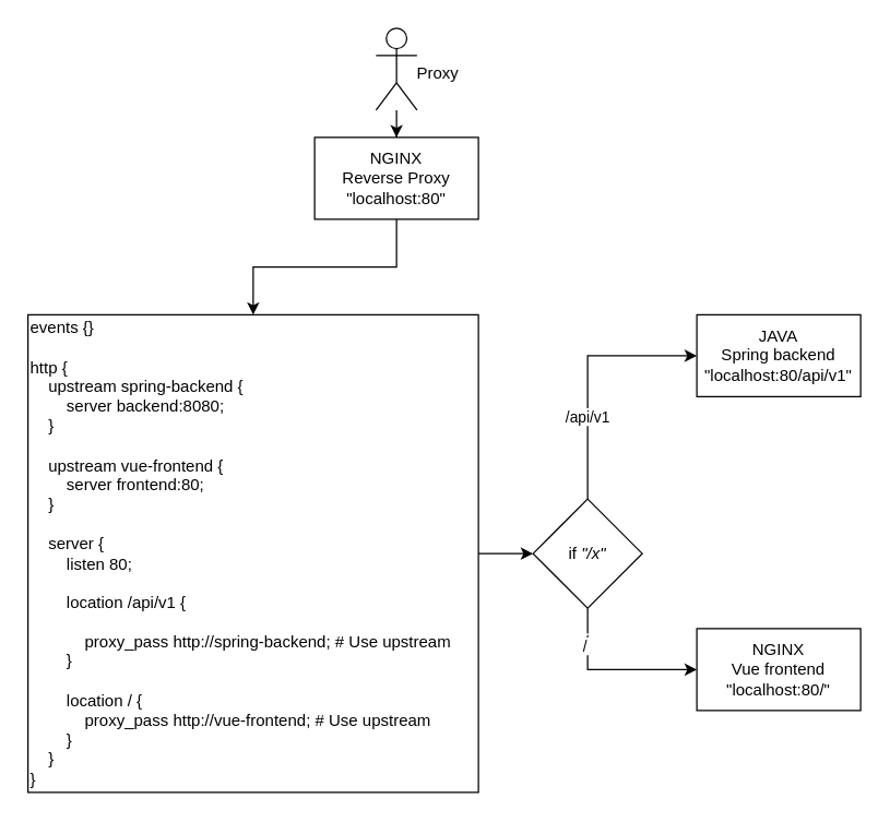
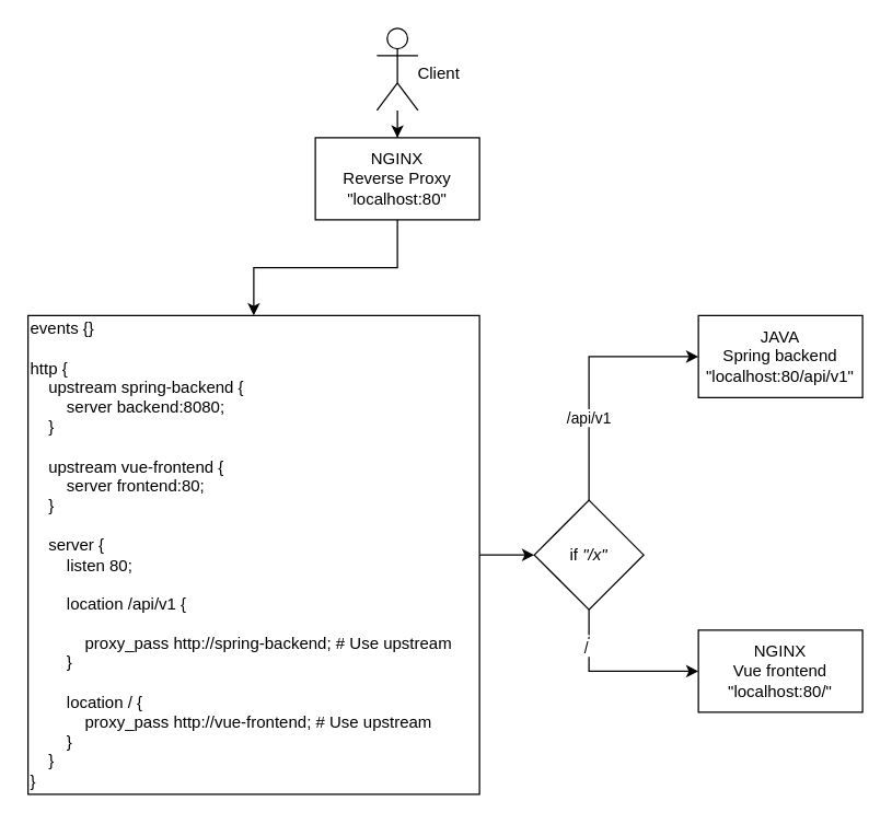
  <mxCell id="0" />
  <mxCell id="1" parent="0" />
  <mxCell id="2" value="" style="edgeStyle=orthogonalEdgeStyle;rounded=0;orthogonalLoop=1;jettySize=auto;html=1;" edge="1" parent="1" source="3" target="5"><mxGeometry relative="1" as="geometry" /></mxCell>
  <mxCell id="3" value="&lt;div&gt;NGINX&lt;/div&gt;&lt;div&gt;Reverse Proxy&lt;/div&gt;&quot;localhost:80&quot;" style="whiteSpace=wrap;html=1;" vertex="1" parent="1"><mxGeometry x="230" y="100" width="120" height="60" as="geometry" /></mxCell>
  <mxCell id="4" style="edgeStyle=orthogonalEdgeStyle;rounded=0;orthogonalLoop=1;jettySize=auto;html=1;exitX=1;exitY=0.5;exitDx=0;exitDy=0;entryX=0;entryY=0.5;entryDx=0;entryDy=0;" edge="1" parent="1" source="5" target="14"><mxGeometry relative="1" as="geometry" /></mxCell>
  <mxCell id="5" value="&lt;div align=&quot;left&quot;&gt;events {}&lt;br&gt;&lt;br&gt;http {&lt;br&gt;&amp;nbsp;&amp;nbsp;&amp;nbsp; upstream spring-backend {&lt;br&gt;&amp;nbsp;&amp;nbsp;&amp;nbsp;&amp;nbsp;&amp;nbsp;&amp;nbsp;&amp;nbsp; server backend:8080;&lt;br&gt;&amp;nbsp;&amp;nbsp;&amp;nbsp; }&lt;br&gt;&lt;br&gt;&amp;nbsp;&amp;nbsp;&amp;nbsp; upstream vue-frontend {&lt;br&gt;&amp;nbsp;&amp;nbsp;&amp;nbsp;&amp;nbsp;&amp;nbsp;&amp;nbsp;&amp;nbsp; server frontend:80;&lt;br&gt;&amp;nbsp;&amp;nbsp;&amp;nbsp; }&lt;br&gt;&lt;br&gt;&amp;nbsp;&amp;nbsp;&amp;nbsp; server {&lt;br&gt;&amp;nbsp;&amp;nbsp;&amp;nbsp;&amp;nbsp;&amp;nbsp;&amp;nbsp;&amp;nbsp; listen 80;&lt;br&gt;&lt;br&gt;&amp;nbsp;&amp;nbsp;&amp;nbsp;&amp;nbsp;&amp;nbsp;&amp;nbsp;&amp;nbsp; location /api/v1 {&lt;br&gt;&lt;br&gt;&amp;nbsp;&amp;nbsp;&amp;nbsp;&amp;nbsp;&amp;nbsp;&amp;nbsp;&amp;nbsp;&amp;nbsp;&amp;nbsp;&amp;nbsp;&amp;nbsp; proxy_pass http://spring-backend; # Use upstream&lt;br&gt;&amp;nbsp;&amp;nbsp;&amp;nbsp;&amp;nbsp;&amp;nbsp;&amp;nbsp;&amp;nbsp; }&lt;br&gt;&lt;br&gt;&amp;nbsp;&amp;nbsp;&amp;nbsp;&amp;nbsp;&amp;nbsp;&amp;nbsp;&amp;nbsp; location / {&lt;br&gt;&amp;nbsp;&amp;nbsp;&amp;nbsp;&amp;nbsp;&amp;nbsp;&amp;nbsp;&amp;nbsp;&amp;nbsp;&amp;nbsp;&amp;nbsp;&amp;nbsp; proxy_pass http://vue-frontend; # Use upstream&lt;br&gt;&amp;nbsp;&amp;nbsp;&amp;nbsp;&amp;nbsp;&amp;nbsp;&amp;nbsp;&amp;nbsp; }&lt;br&gt;&amp;nbsp;&amp;nbsp;&amp;nbsp; }&lt;br&gt;}&lt;/div&gt;" style="whiteSpace=wrap;html=1;align=left;" vertex="1" parent="1"><mxGeometry x="20" y="230" width="330" height="350" as="geometry" /></mxCell>
  <mxCell id="6" style="edgeStyle=orthogonalEdgeStyle;rounded=0;orthogonalLoop=1;jettySize=auto;html=1;entryX=0.5;entryY=0;entryDx=0;entryDy=0;" edge="1" parent="1" source="7" target="3"><mxGeometry relative="1" as="geometry" /></mxCell>
  <mxCell id="7" value="" style="shape=umlActor;verticalLabelPosition=bottom;verticalAlign=top;html=1;outlineConnect=0;" vertex="1" parent="1"><mxGeometry x="275" y="20" width="30" height="60" as="geometry" /></mxCell>
- <mxCell id="8" value="Proxy" style="text;html=1;align=center;verticalAlign=middle;resizable=0;points=[];autosize=1;strokeColor=none;fillColor=none;" vertex="1" parent="1"><mxGeometry x="290" y="38" width="60" height="30" as="geometry" /></mxCell>
+ <mxCell id="8" value="Client" style="text;html=1;align=center;verticalAlign=middle;resizable=0;points=[];autosize=1;strokeColor=none;fillColor=none;" vertex="1" parent="1"><mxGeometry x="290" y="38" width="60" height="30" as="geometry" /></mxCell>
  <mxCell id="9" style="edgeStyle=orthogonalEdgeStyle;rounded=0;orthogonalLoop=1;jettySize=auto;html=1;exitX=0.5;exitY=0;exitDx=0;exitDy=0;entryX=0;entryY=0.5;entryDx=0;entryDy=0;" edge="1" parent="1" source="14" target="15"><mxGeometry relative="1" as="geometry" /></mxCell>
  <mxCell id="10" value="/api/v1" style="edgeLabel;html=1;align=center;verticalAlign=middle;resizable=0;points=[];" vertex="1" connectable="0" parent="9"><mxGeometry x="-0.344" y="1" relative="1" as="geometry"><mxPoint as="offset" /></mxGeometry></mxCell>
  <mxCell id="11" style="edgeStyle=orthogonalEdgeStyle;rounded=0;orthogonalLoop=1;jettySize=auto;html=1;exitX=0.5;exitY=1;exitDx=0;exitDy=0;entryX=0;entryY=0.5;entryDx=0;entryDy=0;" edge="1" parent="1" source="14" target="16"><mxGeometry relative="1" as="geometry" /></mxCell>
  <mxCell id="12" value="/" style="edgeLabel;html=1;align=center;verticalAlign=middle;resizable=0;points=[];" vertex="1" connectable="0" parent="11"><mxGeometry x="-0.618" y="-2" relative="1" as="geometry"><mxPoint as="offset" /></mxGeometry></mxCell>
  <mxCell id="13" value="&lt;div&gt;/&amp;nbsp;&amp;nbsp; &lt;br&gt;&lt;/div&gt;" style="edgeLabel;html=1;align=center;verticalAlign=middle;resizable=0;points=[];" vertex="1" connectable="0" parent="11"><mxGeometry x="-0.563" relative="1" as="geometry"><mxPoint as="offset" /></mxGeometry></mxCell>
  <mxCell id="14" value="if &lt;i&gt;&quot;/x&quot;&lt;/i&gt;" style="rhombus;whiteSpace=wrap;html=1;" vertex="1" parent="1"><mxGeometry x="390" y="365" width="80" height="80" as="geometry" /></mxCell>
  <mxCell id="15" value="&lt;div&gt;JAVA&lt;/div&gt;&lt;div&gt;Spring backend&lt;/div&gt;&lt;div&gt;&quot;localhost:80/api/v1&quot;&lt;br&gt;&lt;/div&gt;" style="whiteSpace=wrap;html=1;" vertex="1" parent="1"><mxGeometry x="510" y="230" width="120" height="60" as="geometry" /></mxCell>
  <mxCell id="16" value="&lt;div&gt;NGINX&lt;/div&gt;&lt;div&gt;Vue frontend&lt;br&gt;&lt;/div&gt;&lt;div&gt;&quot;localhost:80/&quot;&lt;br&gt;&lt;/div&gt;" style="whiteSpace=wrap;html=1;" vertex="1" parent="1"><mxGeometry x="510" y="460" width="120" height="60" as="geometry" /></mxCell>
